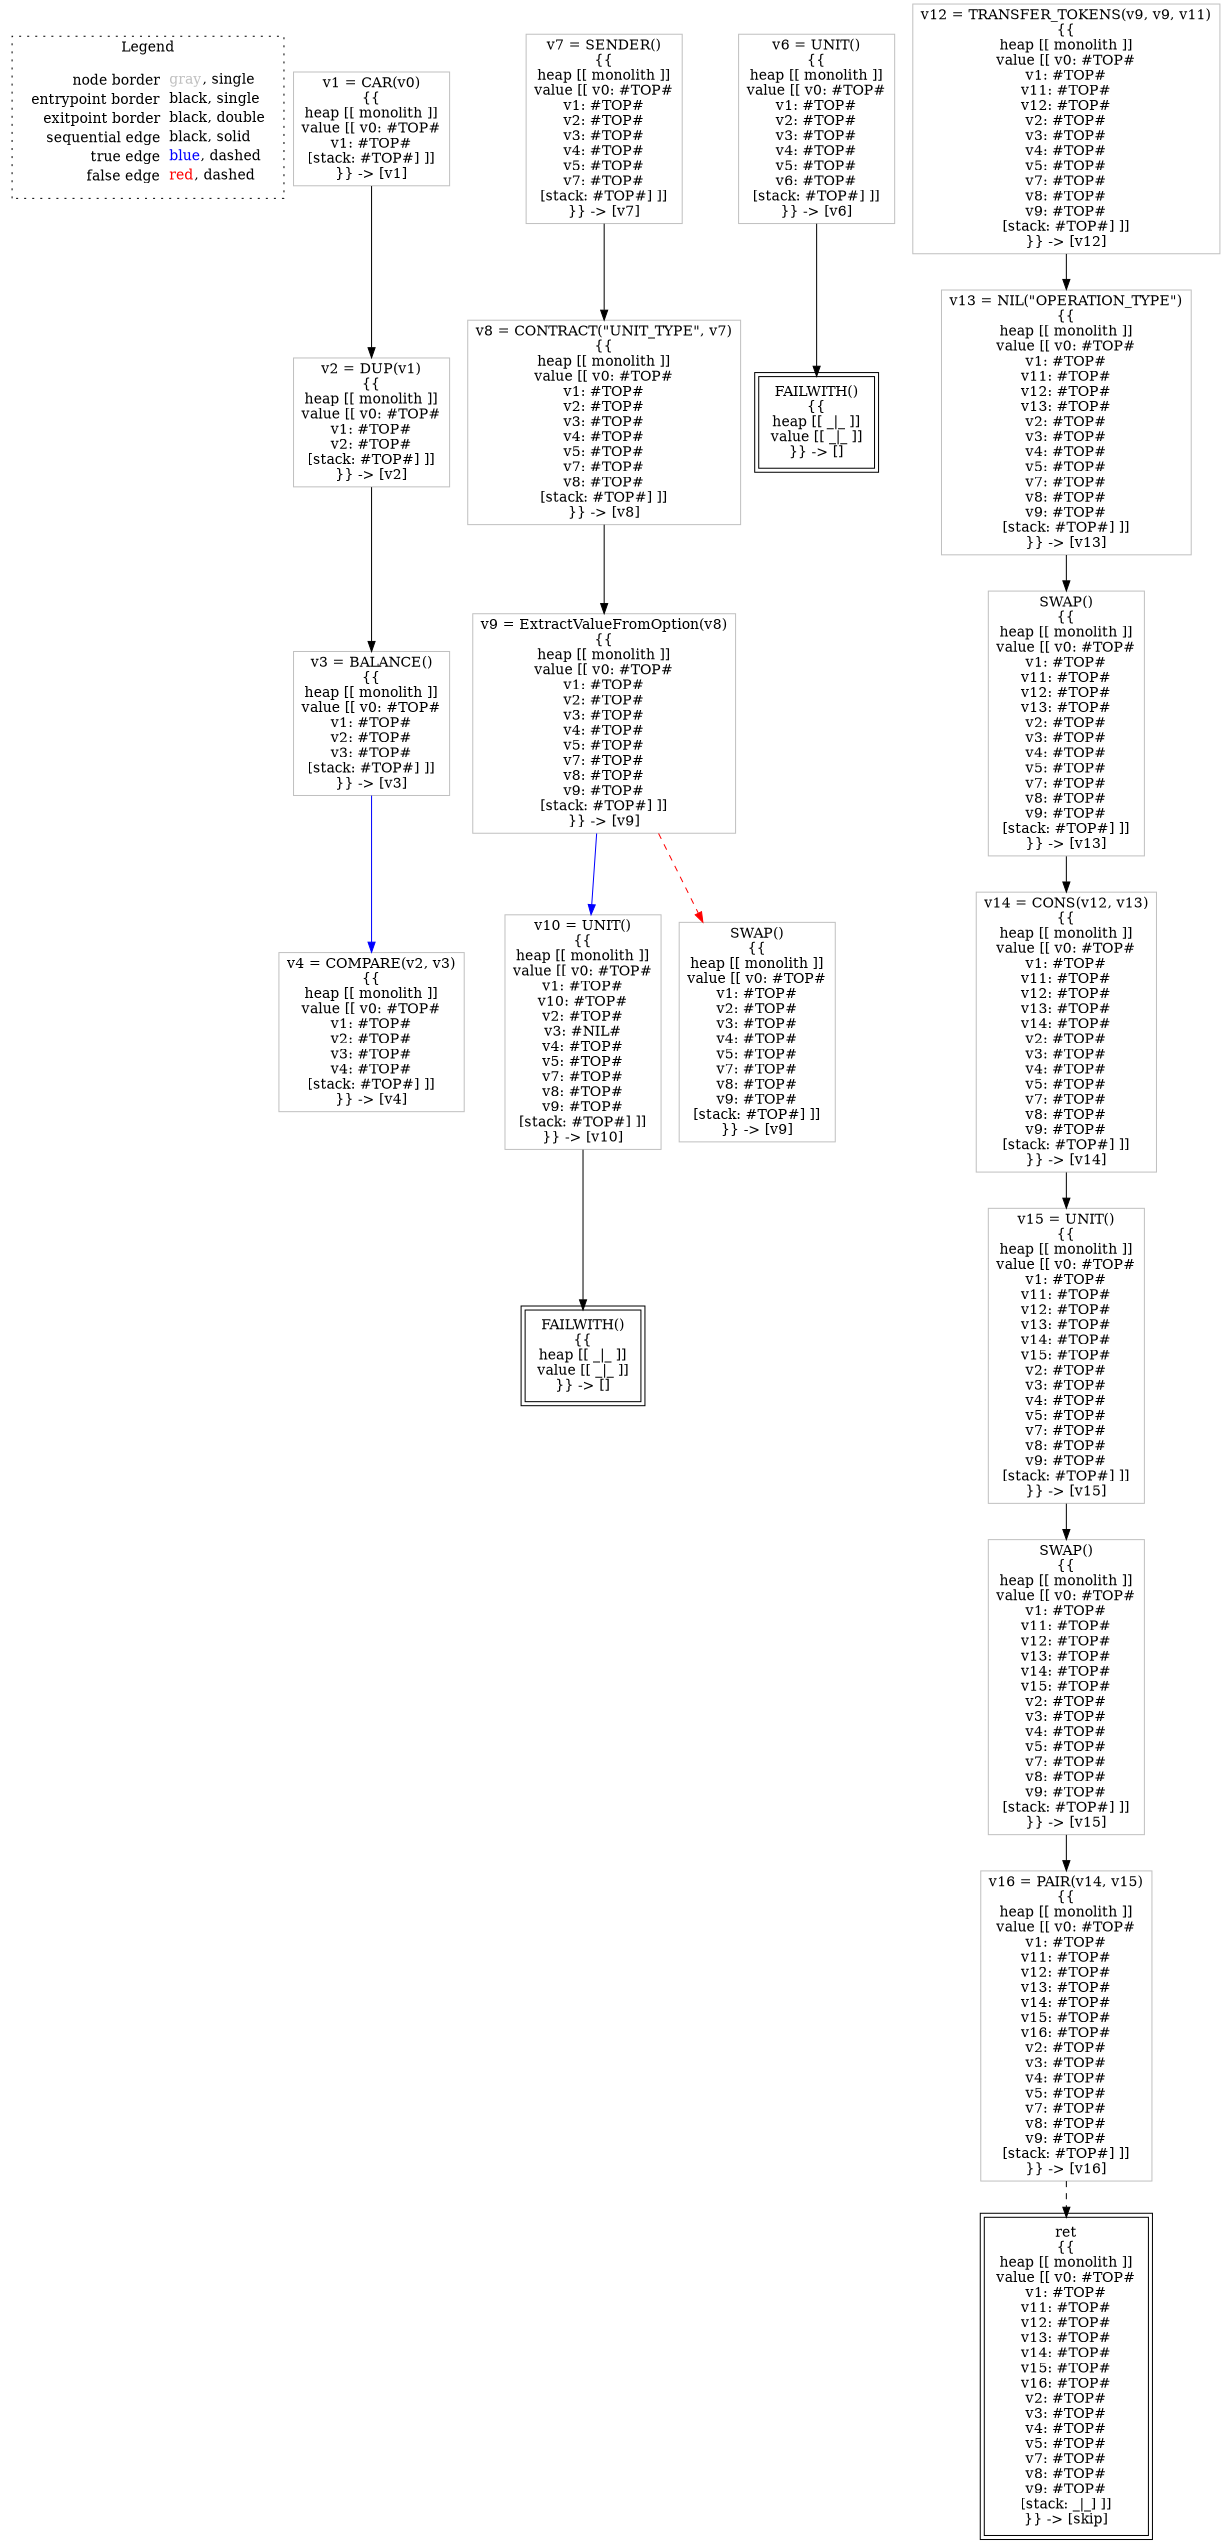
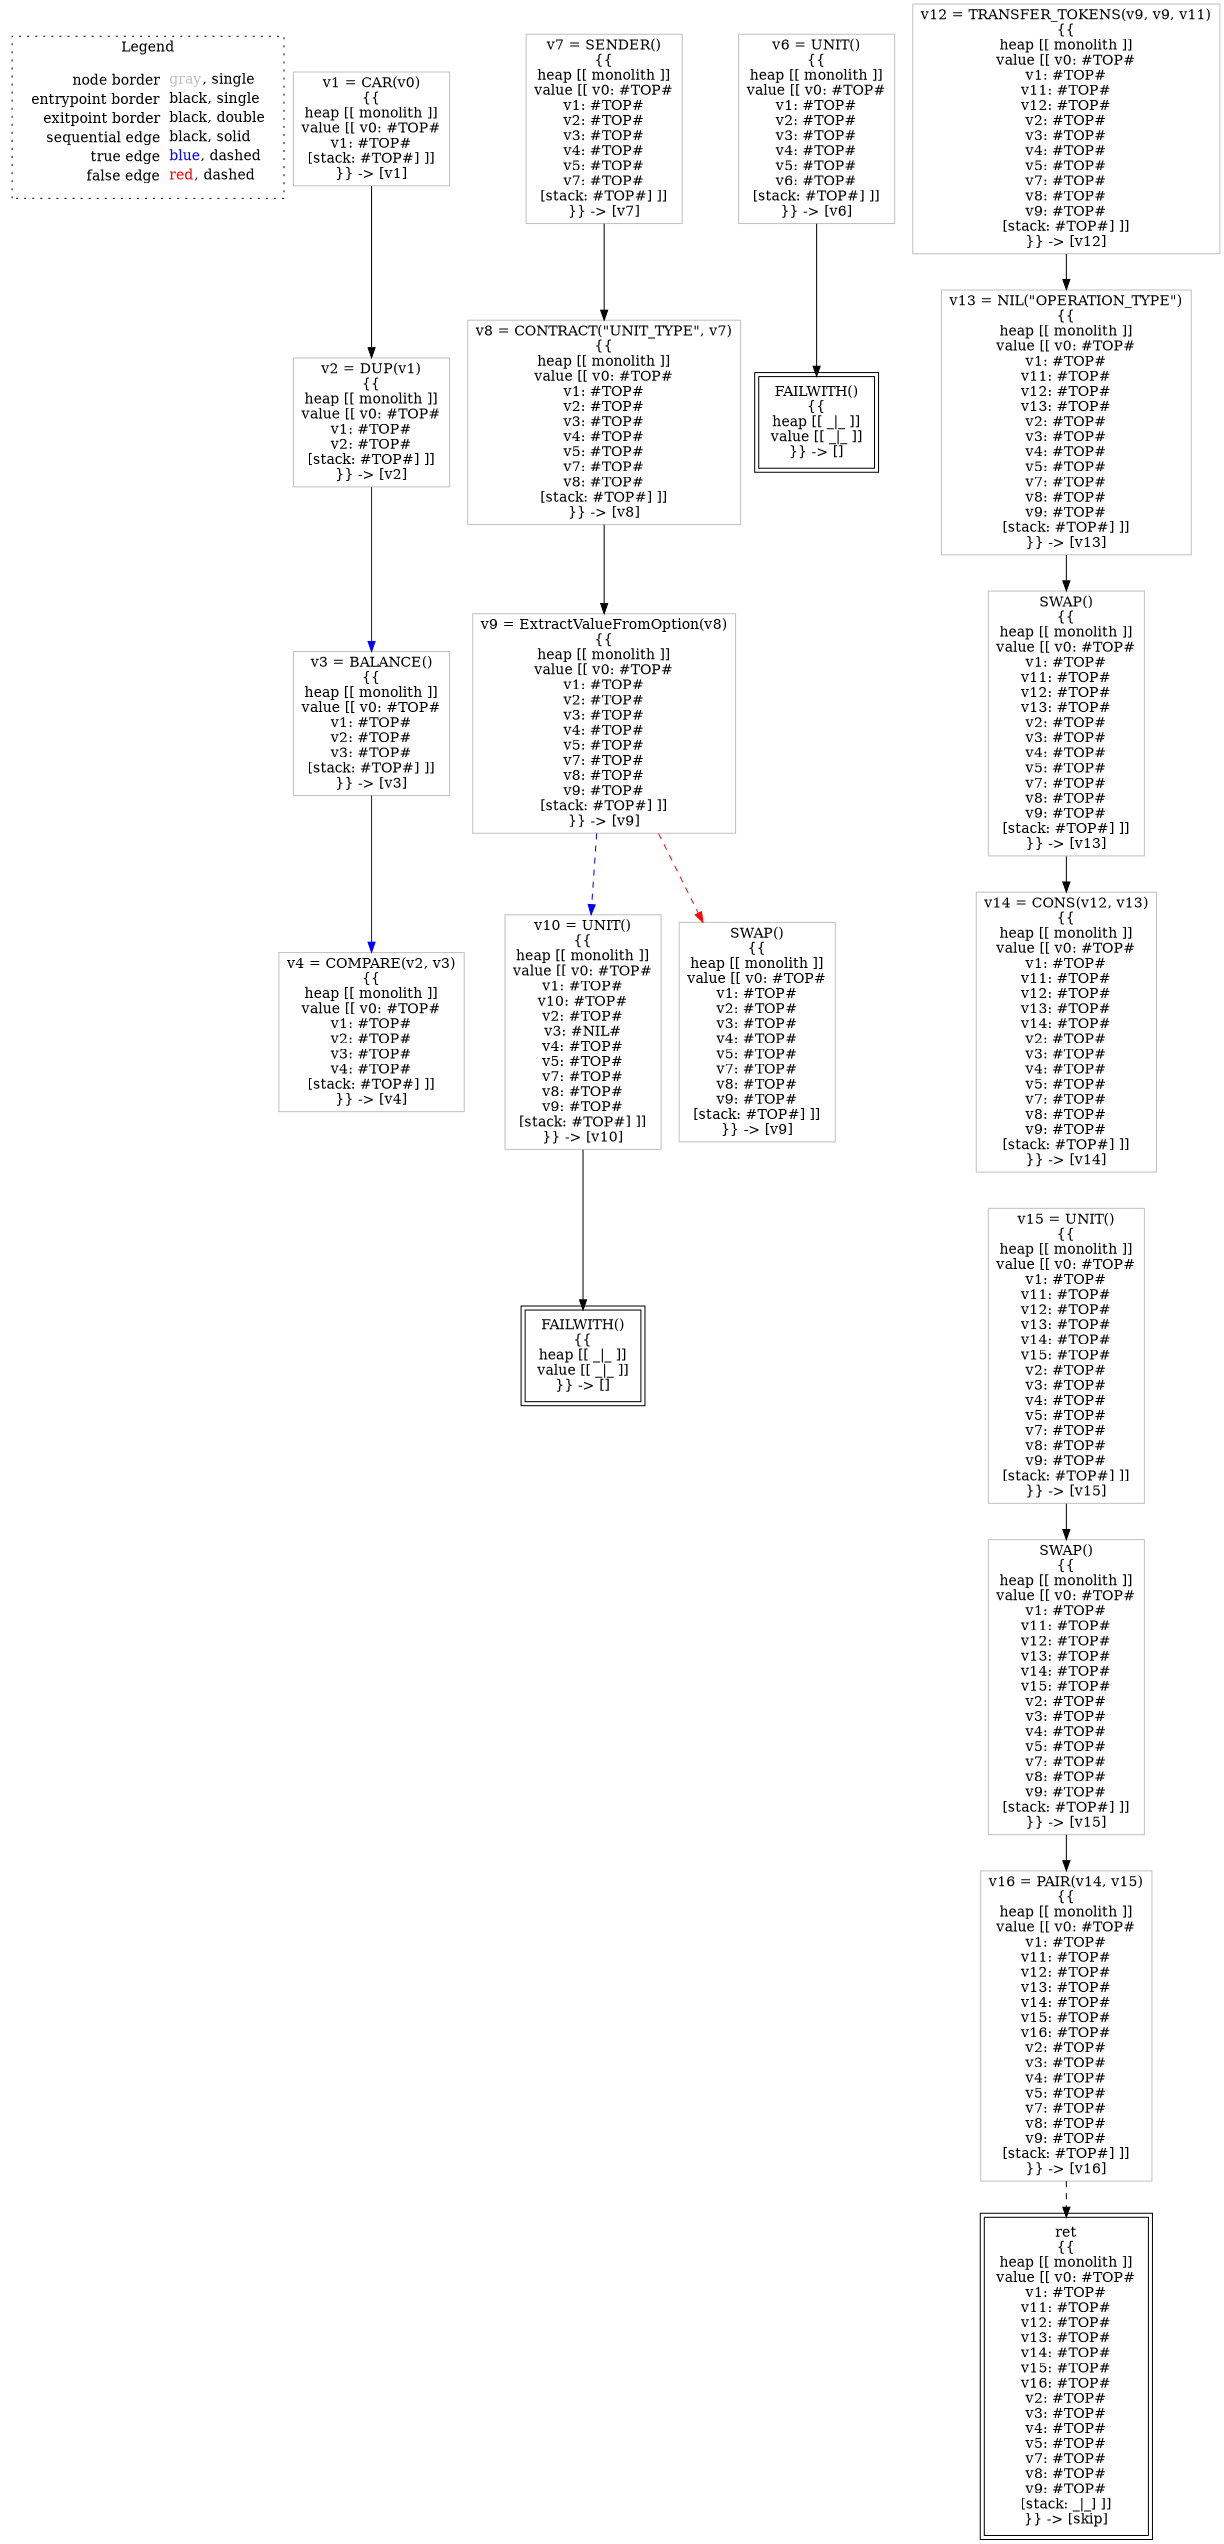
  digraph {
    node [shape=rect color=gray]
    edge [color=black]
    n1 [label=<<table border="0" cellpadding="2" cellspacing="0" cellborder="0"><tr><td align="right">node border&nbsp;</td><td align="left"><font color="gray">gray</font>, single</td></tr><tr><td align="right">entrypoint border&nbsp;</td><td align="left"><font color="black">black</font>, single</td></tr><tr><td align="right">exitpoint border&nbsp;</td><td align="left"><font color="black">black</font>, double</td></tr><tr><td align="right">sequential edge&nbsp;</td><td align="left"><font color="black">black</font>, solid</td></tr><tr><td align="right">true edge&nbsp;</td><td align="left"><font color="blue">blue</font>, dashed</td></tr><tr><td align="right">false edge&nbsp;</td><td align="left"><font color="red">red</font>, dashed</td></tr></table>> shape=plaintext color=""]
    n2 [label=<v1 = CAR(v0)<BR/>{{<BR/>heap [[ monolith ]]<BR/>value [[ v0: #TOP#<BR/>v1: #TOP#<BR/>[stack: #TOP#] ]]<BR/>}} -&gt; [v1]>]
    n3 [label=<v2 = DUP(v1)<BR/>{{<BR/>heap [[ monolith ]]<BR/>value [[ v0: #TOP#<BR/>v1: #TOP#<BR/>v2: #TOP#<BR/>[stack: #TOP#] ]]<BR/>}} -&gt; [v2]>]
    n4 [label=<v10 = UNIT()<BR/>{{<BR/>heap [[ monolith ]]<BR/>value [[ v0: #TOP#<BR/>v1: #TOP#<BR/>v10: #TOP#<BR/>v2: #TOP#<BR/>v3: #NIL#<BR/>v4: #TOP#<BR/>v5: #TOP#<BR/>v7: #TOP#<BR/>v8: #TOP#<BR/>v9: #TOP#<BR/>[stack: #TOP#] ]]<BR/>}} -&gt; [v10]>]
    n5 [color=black label=<FAILWITH()<BR/>{{<BR/>heap [[ _|_ ]]<BR/>value [[ _|_ ]]<BR/>}} -&gt; []> peripheries=2]
    n6 [color=black label=<FAILWITH()<BR/>{{<BR/>heap [[ _|_ ]]<BR/>value [[ _|_ ]]<BR/>}} -&gt; []> peripheries=2]
    n7 [label=<v7 = SENDER()<BR/>{{<BR/>heap [[ monolith ]]<BR/>value [[ v0: #TOP#<BR/>v1: #TOP#<BR/>v2: #TOP#<BR/>v3: #TOP#<BR/>v4: #TOP#<BR/>v5: #TOP#<BR/>v7: #TOP#<BR/>[stack: #TOP#] ]]<BR/>}} -&gt; [v7]>]
    n8 [label=<v8 = CONTRACT(&quot;UNIT_TYPE&quot;, v7)<BR/>{{<BR/>heap [[ monolith ]]<BR/>value [[ v0: #TOP#<BR/>v1: #TOP#<BR/>v2: #TOP#<BR/>v3: #TOP#<BR/>v4: #TOP#<BR/>v5: #TOP#<BR/>v7: #TOP#<BR/>v8: #TOP#<BR/>[stack: #TOP#] ]]<BR/>}} -&gt; [v8]>]
    n9 [label=<v6 = UNIT()<BR/>{{<BR/>heap [[ monolith ]]<BR/>value [[ v0: #TOP#<BR/>v1: #TOP#<BR/>v2: #TOP#<BR/>v3: #TOP#<BR/>v4: #TOP#<BR/>v5: #TOP#<BR/>v6: #TOP#<BR/>[stack: #TOP#] ]]<BR/>}} -&gt; [v6]>]
    n10 [label=<v9 = ExtractValueFromOption(v8)<BR/>{{<BR/>heap [[ monolith ]]<BR/>value [[ v0: #TOP#<BR/>v1: #TOP#<BR/>v2: #TOP#<BR/>v3: #TOP#<BR/>v4: #TOP#<BR/>v5: #TOP#<BR/>v7: #TOP#<BR/>v8: #TOP#<BR/>v9: #TOP#<BR/>[stack: #TOP#] ]]<BR/>}} -&gt; [v9]>]
    n11 [label=<SWAP()<BR/>{{<BR/>heap [[ monolith ]]<BR/>value [[ v0: #TOP#<BR/>v1: #TOP#<BR/>v2: #TOP#<BR/>v3: #TOP#<BR/>v4: #TOP#<BR/>v5: #TOP#<BR/>v7: #TOP#<BR/>v8: #TOP#<BR/>v9: #TOP#<BR/>[stack: #TOP#] ]]<BR/>}} -&gt; [v9]>]
    n12 [color=black label=<ret<BR/>{{<BR/>heap [[ monolith ]]<BR/>value [[ v0: #TOP#<BR/>v1: #TOP#<BR/>v11: #TOP#<BR/>v12: #TOP#<BR/>v13: #TOP#<BR/>v14: #TOP#<BR/>v15: #TOP#<BR/>v16: #TOP#<BR/>v2: #TOP#<BR/>v3: #TOP#<BR/>v4: #TOP#<BR/>v5: #TOP#<BR/>v7: #TOP#<BR/>v8: #TOP#<BR/>v9: #TOP#<BR/>[stack: _|_] ]]<BR/>}} -&gt; [skip]> peripheries=2]
    n13 [label=<SWAP()<BR/>{{<BR/>heap [[ monolith ]]<BR/>value [[ v0: #TOP#<BR/>v1: #TOP#<BR/>v11: #TOP#<BR/>v12: #TOP#<BR/>v13: #TOP#<BR/>v14: #TOP#<BR/>v15: #TOP#<BR/>v2: #TOP#<BR/>v3: #TOP#<BR/>v4: #TOP#<BR/>v5: #TOP#<BR/>v7: #TOP#<BR/>v8: #TOP#<BR/>v9: #TOP#<BR/>[stack: #TOP#] ]]<BR/>}} -&gt; [v15]>]
    n14 [label=<v16 = PAIR(v14, v15)<BR/>{{<BR/>heap [[ monolith ]]<BR/>value [[ v0: #TOP#<BR/>v1: #TOP#<BR/>v11: #TOP#<BR/>v12: #TOP#<BR/>v13: #TOP#<BR/>v14: #TOP#<BR/>v15: #TOP#<BR/>v16: #TOP#<BR/>v2: #TOP#<BR/>v3: #TOP#<BR/>v4: #TOP#<BR/>v5: #TOP#<BR/>v7: #TOP#<BR/>v8: #TOP#<BR/>v9: #TOP#<BR/>[stack: #TOP#] ]]<BR/>}} -&gt; [v16]>]
    n15 [label=<v13 = NIL(&quot;OPERATION_TYPE&quot;)<BR/>{{<BR/>heap [[ monolith ]]<BR/>value [[ v0: #TOP#<BR/>v1: #TOP#<BR/>v11: #TOP#<BR/>v12: #TOP#<BR/>v13: #TOP#<BR/>v2: #TOP#<BR/>v3: #TOP#<BR/>v4: #TOP#<BR/>v5: #TOP#<BR/>v7: #TOP#<BR/>v8: #TOP#<BR/>v9: #TOP#<BR/>[stack: #TOP#] ]]<BR/>}} -&gt; [v13]>]
    n16 [label=<SWAP()<BR/>{{<BR/>heap [[ monolith ]]<BR/>value [[ v0: #TOP#<BR/>v1: #TOP#<BR/>v11: #TOP#<BR/>v12: #TOP#<BR/>v13: #TOP#<BR/>v2: #TOP#<BR/>v3: #TOP#<BR/>v4: #TOP#<BR/>v5: #TOP#<BR/>v7: #TOP#<BR/>v8: #TOP#<BR/>v9: #TOP#<BR/>[stack: #TOP#] ]]<BR/>}} -&gt; [v13]>]
    n17 [label=<v14 = CONS(v12, v13)<BR/>{{<BR/>heap [[ monolith ]]<BR/>value [[ v0: #TOP#<BR/>v1: #TOP#<BR/>v11: #TOP#<BR/>v12: #TOP#<BR/>v13: #TOP#<BR/>v14: #TOP#<BR/>v2: #TOP#<BR/>v3: #TOP#<BR/>v4: #TOP#<BR/>v5: #TOP#<BR/>v7: #TOP#<BR/>v8: #TOP#<BR/>v9: #TOP#<BR/>[stack: #TOP#] ]]<BR/>}} -&gt; [v14]>]
    n18 [label=<v15 = UNIT()<BR/>{{<BR/>heap [[ monolith ]]<BR/>value [[ v0: #TOP#<BR/>v1: #TOP#<BR/>v11: #TOP#<BR/>v12: #TOP#<BR/>v13: #TOP#<BR/>v14: #TOP#<BR/>v15: #TOP#<BR/>v2: #TOP#<BR/>v3: #TOP#<BR/>v4: #TOP#<BR/>v5: #TOP#<BR/>v7: #TOP#<BR/>v8: #TOP#<BR/>v9: #TOP#<BR/>[stack: #TOP#] ]]<BR/>}} -&gt; [v15]>]
    n19 [label=<v12 = TRANSFER_TOKENS(v9, v9, v11)<BR/>{{<BR/>heap [[ monolith ]]<BR/>value [[ v0: #TOP#<BR/>v1: #TOP#<BR/>v11: #TOP#<BR/>v12: #TOP#<BR/>v2: #TOP#<BR/>v3: #TOP#<BR/>v4: #TOP#<BR/>v5: #TOP#<BR/>v7: #TOP#<BR/>v8: #TOP#<BR/>v9: #TOP#<BR/>[stack: #TOP#] ]]<BR/>}} -&gt; [v12]>]
    n20 [label=<v3 = BALANCE()<BR/>{{<BR/>heap [[ monolith ]]<BR/>value [[ v0: #TOP#<BR/>v1: #TOP#<BR/>v2: #TOP#<BR/>v3: #TOP#<BR/>[stack: #TOP#] ]]<BR/>}} -&gt; [v3]>]
    n21 [label=<v4 = COMPARE(v2, v3)<BR/>{{<BR/>heap [[ monolith ]]<BR/>value [[ v0: #TOP#<BR/>v1: #TOP#<BR/>v2: #TOP#<BR/>v3: #TOP#<BR/>v4: #TOP#<BR/>[stack: #TOP#] ]]<BR/>}} -&gt; [v4]>]
    subgraph cluster_1 {
      label=Legend
      style=dotted
      n1
    }
    n2 -> n3
-   n3 -> n20
+   n3 -> n20 [color=blue]
    n4 -> n5
    n7 -> n8
    n8 -> n10
    n9 -> n6
-   n10 -> n4 [color=blue style=solid]
+   n10 -> n4 [color=blue style=dashed]
    n10 -> n11 [color=red style=dashed]
    n13 -> n14
    n14 -> n12 [style=dashed]
    n15 -> n16
    n16 -> n17
-   n17 -> n18
    n18 -> n13
    n19 -> n15
    n20 -> n21 [color=blue]
  }
